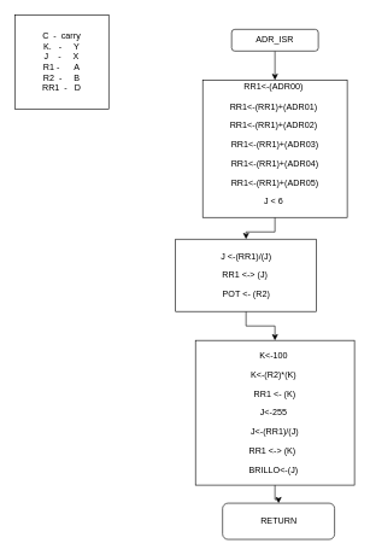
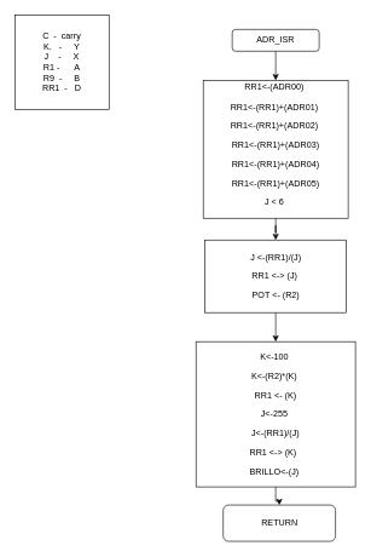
  <mxCell id="0" />
  <mxCell id="1" parent="0" />
  <mxCell id="2" style="edgeStyle=orthogonalEdgeStyle;rounded=0;orthogonalLoop=1;jettySize=auto;html=1;exitX=0.5;exitY=1;exitDx=0;exitDy=0;entryX=0.5;entryY=0;entryDx=0;entryDy=0;" parent="1" source="3" target="5" edge="1"><mxGeometry relative="1" as="geometry" /></mxCell>
  <mxCell id="3" value="ADR_ISR" style="rounded=1;whiteSpace=wrap;html=1;" parent="1" vertex="1"><mxGeometry x="320" y="40" width="120" height="30" as="geometry" /></mxCell>
  <mxCell id="4" style="edgeStyle=orthogonalEdgeStyle;rounded=0;orthogonalLoop=1;jettySize=auto;html=1;exitX=0.5;exitY=1;exitDx=0;exitDy=0;" parent="1" source="5" target="7" edge="1"><mxGeometry relative="1" as="geometry" /></mxCell>
  <mxCell id="5" value="&lt;span style=&quot;font-size: 9pt ; background-color: rgb(255 , 255 , 255)&quot;&gt;RR1&amp;lt;-(ADR00)&amp;nbsp;&lt;/span&gt;&lt;br&gt;&lt;div class=&quot;page&quot; title=&quot;Page 17&quot;&gt;&lt;div class=&quot;section&quot; style=&quot;background-color: rgb(255 , 255 , 255)&quot;&gt;&lt;div class=&quot;layoutArea&quot;&gt;&lt;div class=&quot;column&quot;&gt;&lt;p&gt;&lt;span style=&quot;font-size: 9pt&quot;&gt;RR1&amp;lt;-(RR1)+(ADR01)&amp;nbsp;&lt;/span&gt;&lt;/p&gt;&lt;p&gt;&lt;span style=&quot;font-size: 9pt&quot;&gt;RR1&amp;lt;-(RR1)+(ADR02)&amp;nbsp;&lt;/span&gt;&lt;/p&gt;&lt;p&gt;&lt;span style=&quot;font-size: 9pt&quot;&gt;RR1&amp;lt;-(RR1)+(ADR03)&lt;/span&gt;&lt;/p&gt;&lt;p&gt;&lt;span style=&quot;font-size: 9pt&quot;&gt;&amp;nbsp;RR1&amp;lt;-(RR1)+(ADR04)&amp;nbsp;&lt;/span&gt;&lt;/p&gt;&lt;p&gt;&lt;span style=&quot;font-size: 9pt&quot;&gt;RR1&amp;lt;-(RR1)+(ADR05)&lt;/span&gt;&lt;/p&gt;&lt;p&gt;J &amp;lt; 6&amp;nbsp;&lt;/p&gt;&lt;div class=&quot;page&quot; title=&quot;Page 17&quot;&gt;&lt;div class=&quot;section&quot;&gt;&lt;div class=&quot;layoutArea&quot;&gt;&lt;div class=&quot;column&quot;&gt;&lt;p&gt;&lt;/p&gt;&lt;/div&gt;&lt;/div&gt;&lt;/div&gt;&lt;/div&gt;&lt;/div&gt;&lt;/div&gt;&lt;/div&gt;&lt;/div&gt;" style="rounded=0;whiteSpace=wrap;html=1;" parent="1" vertex="1"><mxGeometry x="280" y="110" width="200" height="190" as="geometry" /></mxCell>
  <mxCell id="6" style="edgeStyle=orthogonalEdgeStyle;rounded=0;orthogonalLoop=1;jettySize=auto;html=1;exitX=0.5;exitY=1;exitDx=0;exitDy=0;" parent="1" source="7" target="9" edge="1"><mxGeometry relative="1" as="geometry" /></mxCell>
- <mxCell id="7" value="&lt;div class=&quot;page&quot; title=&quot;Page 17&quot;&gt;&lt;div class=&quot;section&quot; style=&quot;background-color: rgb(255 , 255 , 255)&quot;&gt;&lt;div class=&quot;layoutArea&quot;&gt;&lt;div class=&quot;column&quot;&gt;&lt;p&gt;&lt;span style=&quot;font-size: 9pt&quot;&gt;J &amp;lt;-(RR1)/(J)&lt;/span&gt;&lt;/p&gt;&lt;p&gt;&lt;span style=&quot;font-size: 9pt&quot;&gt;RR1 &amp;lt;-&amp;gt; (J)&amp;nbsp;&lt;/span&gt;&lt;/p&gt;&lt;p&gt;&lt;span style=&quot;font-size: 9pt&quot;&gt;POT &amp;lt;- (R2)&lt;/span&gt;&lt;/p&gt;&lt;/div&gt;&lt;/div&gt;&lt;/div&gt;&lt;/div&gt;" style="rounded=0;whiteSpace=wrap;html=1;" parent="1" vertex="1"><mxGeometry x="242.5" y="330" width="195" height="100" as="geometry" /></mxCell>
+ <mxCell id="7" value="&lt;div class=&quot;page&quot; title=&quot;Page 17&quot;&gt;&lt;div class=&quot;section&quot; style=&quot;background-color: rgb(255 , 255 , 255)&quot;&gt;&lt;div class=&quot;layoutArea&quot;&gt;&lt;div class=&quot;column&quot;&gt;&lt;p&gt;&lt;span style=&quot;font-size: 9pt&quot;&gt;J &amp;lt;-(RR1)/(J)&lt;/span&gt;&lt;/p&gt;&lt;p&gt;&lt;span style=&quot;font-size: 9pt&quot;&gt;RR1 &amp;lt;-&amp;gt; (J)&amp;nbsp;&lt;/span&gt;&lt;/p&gt;&lt;p&gt;&lt;span style=&quot;font-size: 9pt&quot;&gt;POT &amp;lt;- (R2)&lt;/span&gt;&lt;/p&gt;&lt;/div&gt;&lt;/div&gt;&lt;/div&gt;&lt;/div&gt;" style="rounded=0;whiteSpace=wrap;html=1;" parent="1" vertex="1"><mxGeometry x="282.5" y="330" width="195" height="100" as="geometry" /></mxCell>
  <mxCell id="8" style="edgeStyle=orthogonalEdgeStyle;rounded=0;orthogonalLoop=1;jettySize=auto;html=1;exitX=0.5;exitY=1;exitDx=0;exitDy=0;" parent="1" source="9" target="10" edge="1"><mxGeometry relative="1" as="geometry" /></mxCell>
  <mxCell id="9" value="&lt;div class=&quot;page&quot; title=&quot;Page 17&quot;&gt;&lt;div class=&quot;section&quot; style=&quot;background-color: rgb(255 , 255 , 255)&quot;&gt;&lt;div class=&quot;layoutArea&quot;&gt;&lt;div class=&quot;column&quot;&gt;&lt;p&gt;&lt;span style=&quot;font-size: 9pt&quot;&gt;K&amp;lt;-100&amp;nbsp;&lt;/span&gt;&lt;/p&gt;&lt;p&gt;&lt;span style=&quot;font-size: 9pt&quot;&gt;K&amp;lt;-(R2)*(K)&amp;nbsp;&lt;/span&gt;&lt;/p&gt;&lt;p&gt;&lt;span style=&quot;font-size: 9pt&quot;&gt;RR1 &amp;lt;- (K)&lt;/span&gt;&lt;/p&gt;&lt;p&gt;&lt;span style=&quot;font-size: 9pt&quot;&gt;J&amp;lt;-255&amp;nbsp;&lt;/span&gt;&lt;/p&gt;&lt;p&gt;&lt;span style=&quot;font-size: 9pt&quot;&gt;J&amp;lt;-(RR1)/(J)&lt;/span&gt;&lt;/p&gt;&lt;p&gt;&lt;span style=&quot;font-size: 9pt&quot;&gt;RR1 &amp;lt;-&amp;gt; (K)&amp;nbsp;&lt;/span&gt;&lt;span style=&quot;font-size: 9pt&quot;&gt;&amp;nbsp;&lt;/span&gt;&lt;/p&gt;&lt;p&gt;&lt;span style=&quot;font-size: 9pt&quot;&gt;BRILLO&amp;lt;-(J)&amp;nbsp;&lt;/span&gt;&lt;/p&gt;&lt;/div&gt;&lt;/div&gt;&lt;/div&gt;&lt;/div&gt;" style="rounded=0;whiteSpace=wrap;html=1;" parent="1" vertex="1"><mxGeometry x="270" y="470" width="220" height="200" as="geometry" /></mxCell>
  <mxCell id="10" value="RETURN" style="rounded=1;whiteSpace=wrap;html=1;" parent="1" vertex="1"><mxGeometry x="307.5" y="695" width="155" height="50" as="geometry" /></mxCell>
- <mxCell id="11" value="C &amp;nbsp;- &amp;nbsp;carry&lt;br&gt;K. &amp;nbsp; - &amp;nbsp; &amp;nbsp; Y&lt;br&gt;J &amp;nbsp; &amp;nbsp;- &amp;nbsp; &amp;nbsp; X&lt;br&gt;R1 - &amp;nbsp; &amp;nbsp; &amp;nbsp;A&lt;br&gt;R2 &amp;nbsp;- &amp;nbsp; &amp;nbsp; B&lt;br&gt;RR1 &amp;nbsp;- &amp;nbsp; D" style="whiteSpace=wrap;html=1;aspect=fixed;" parent="1" vertex="1"><mxGeometry x="20" y="20" width="130" height="130" as="geometry" /></mxCell>
+ <mxCell id="11" value="C &amp;nbsp;- &amp;nbsp;carry&lt;br&gt;K. &amp;nbsp; - &amp;nbsp; &amp;nbsp; Y&lt;br&gt;J &amp;nbsp; &amp;nbsp;- &amp;nbsp; &amp;nbsp; X&lt;br&gt;R1 - &amp;nbsp; &amp;nbsp; &amp;nbsp;A&lt;br&gt;R9 &amp;nbsp;- &amp;nbsp; &amp;nbsp; B&lt;br&gt;RR1 &amp;nbsp;- &amp;nbsp; D" style="whiteSpace=wrap;html=1;aspect=fixed;" parent="1" vertex="1"><mxGeometry x="20" y="20" width="130" height="130" as="geometry" /></mxCell>
